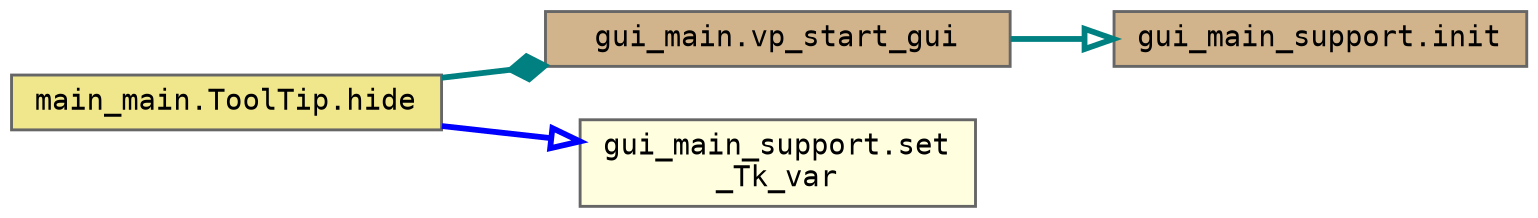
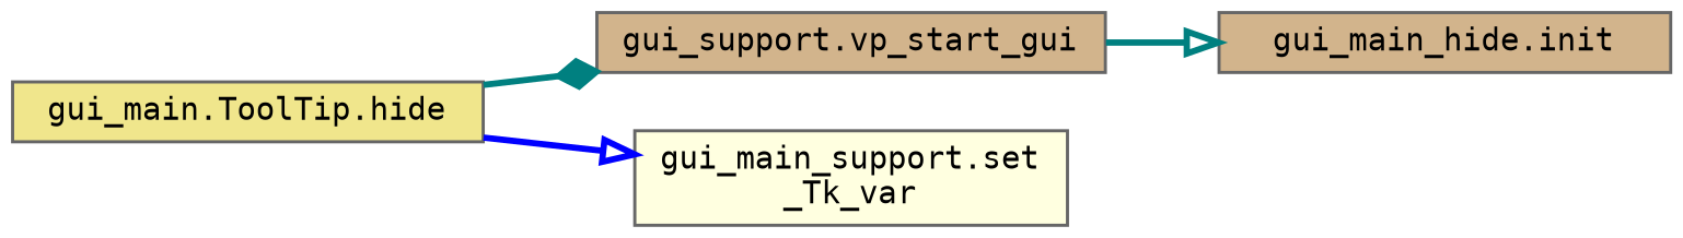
  digraph {
    fontname="DejaVu Sans Mono"
    rankdir=LR
    node [color=grey40 fillcolor=tan fontname="DejaVu Sans Mono" fontsize=10 shape=box style=filled]
    edge [arrowhead=onormal color=teal fontname="DejaVu Sans Mono" fontsize=10 labelfontname=Helvetica labelfontsize=10 style=bold]
-   n1 [color=gray40 fillcolor=khaki fontcolor=black height=0.2 label="main_main.ToolTip.hide" width=0.4]
-   n2 [height=0.2 label="gui_main.vp_start_gui" width=0.4]
+   n1 [color=gray40 fillcolor=khaki fontcolor=black height=0.2 label="gui_main.ToolTip.hide" width=0.4]
+   n2 [height=0.2 label="gui_support.vp_start_gui" width=0.4]
    n3 [fillcolor=lightyellow height=0.2 label="gui_main_support.set\l_Tk_var" width=0.4]
-   n4 [height=0.2 label="gui_main_support.init" width=0.4]
+   n4 [height=0.2 label="gui_main_hide.init" width=0.4]
    n1 -> n2 [arrowhead=diamond]
    n1 -> n3 [color=blue]
    n2 -> n4
  }
